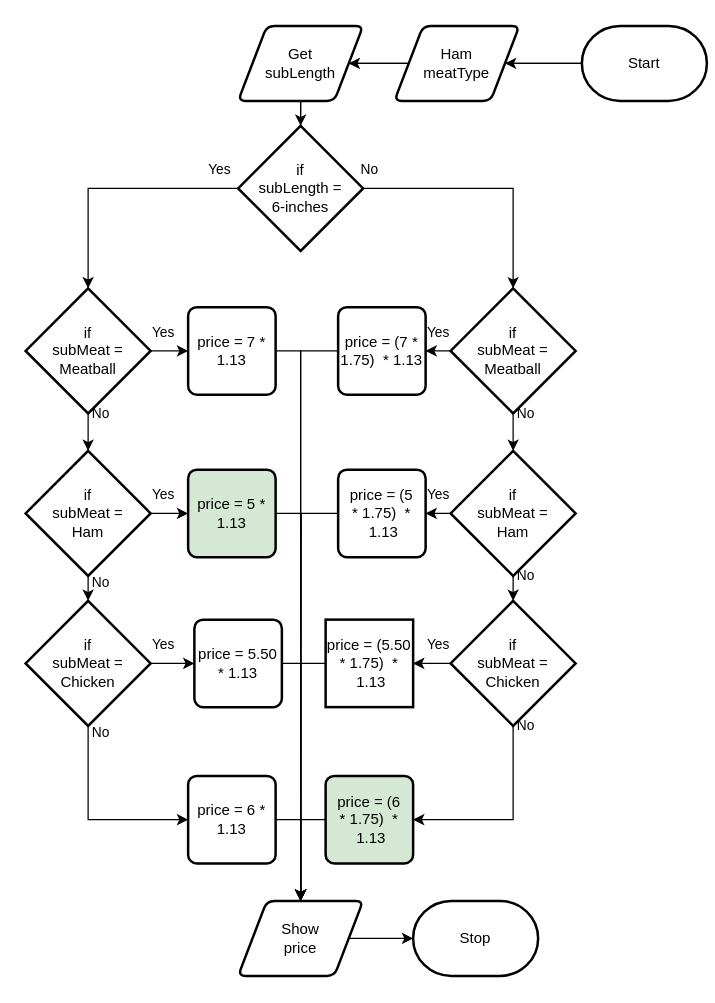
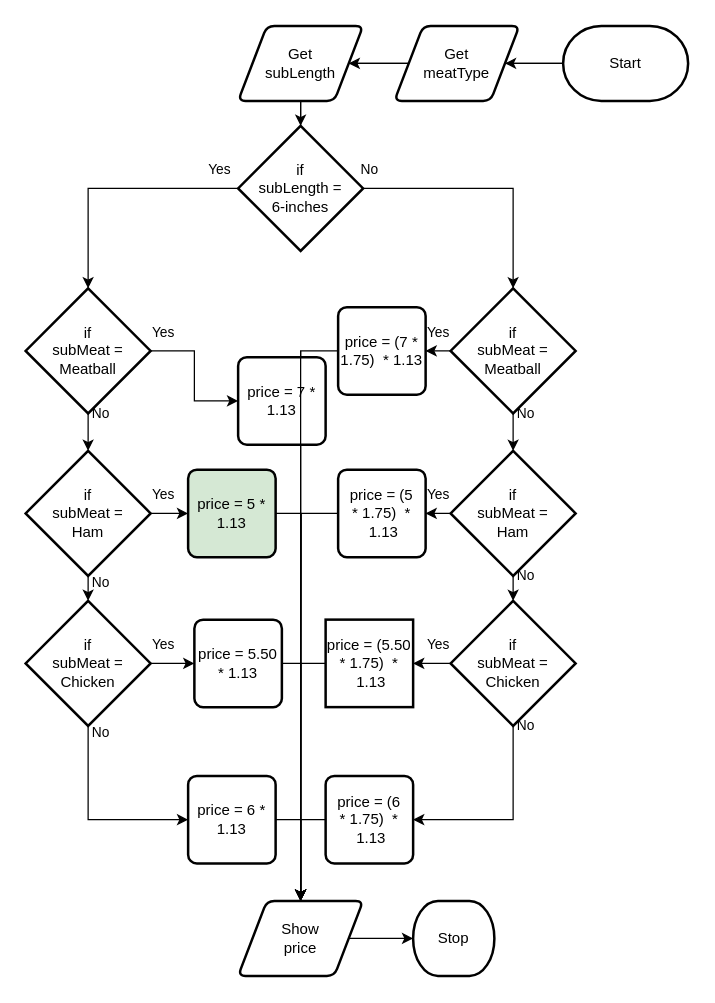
  <mxCell id="0" />
  <mxCell id="1" parent="0" />
  <mxCell id="2" style="edgeStyle=none;html=1;" parent="1" source="3" target="7" edge="1"><mxGeometry relative="1" as="geometry" /></mxCell>
- <mxCell id="3" value="Start" style="strokeWidth=2;html=1;shape=mxgraph.flowchart.terminator;whiteSpace=wrap;" parent="1" vertex="1"><mxGeometry x="465" y="20" width="100" height="60" as="geometry" /></mxCell>
- <mxCell id="4" value="Stop" style="strokeWidth=2;html=1;shape=mxgraph.flowchart.terminator;whiteSpace=wrap;" parent="1" vertex="1"><mxGeometry x="330" y="720" width="100" height="60" as="geometry" /></mxCell>
+ <mxCell id="3" value="Start" style="strokeWidth=2;html=1;shape=mxgraph.flowchart.terminator;whiteSpace=wrap;" parent="1" vertex="1"><mxGeometry x="450" y="20" width="100" height="60" as="geometry" /></mxCell>
+ <mxCell id="4" value="Stop" style="strokeWidth=2;html=1;shape=mxgraph.flowchart.terminator;whiteSpace=wrap;" parent="1" vertex="1"><mxGeometry x="330" y="720" width="65" height="60" as="geometry" /></mxCell>
  <mxCell id="5" value="" style="edgeStyle=orthogonalEdgeStyle;html=1;rounded=0;endArrow=none;" parent="1" source="3" target="7" edge="1"><mxGeometry relative="1" as="geometry"><mxPoint x="240" y="-120" as="sourcePoint" /><mxPoint x="240" y="180" as="targetPoint" /></mxGeometry></mxCell>
  <mxCell id="6" style="edgeStyle=none;html=1;" parent="1" source="7" target="10" edge="1"><mxGeometry relative="1" as="geometry" /></mxCell>
- <mxCell id="7" value="Ham&lt;br&gt;meatType" style="shape=parallelogram;html=1;strokeWidth=2;perimeter=parallelogramPerimeter;whiteSpace=wrap;rounded=1;arcSize=12;size=0.23;" parent="1" vertex="1"><mxGeometry x="315" y="20" width="100" height="60" as="geometry" /></mxCell>
+ <mxCell id="7" value="Get&lt;br&gt;meatType" style="shape=parallelogram;html=1;strokeWidth=2;perimeter=parallelogramPerimeter;whiteSpace=wrap;rounded=1;arcSize=12;size=0.23;" parent="1" vertex="1"><mxGeometry x="315" y="20" width="100" height="60" as="geometry" /></mxCell>
  <mxCell id="8" value="" style="edgeStyle=orthogonalEdgeStyle;html=1;rounded=0;startArrow=none;endArrow=none;" parent="1" source="7" target="10" edge="1"><mxGeometry relative="1" as="geometry"><mxPoint x="240" y="-10" as="sourcePoint" /><mxPoint x="240" y="180" as="targetPoint" /></mxGeometry></mxCell>
  <mxCell id="9" style="edgeStyle=none;html=1;" parent="1" source="10" target="14" edge="1"><mxGeometry relative="1" as="geometry" /></mxCell>
  <mxCell id="10" value="Get&lt;br&gt;subLength" style="shape=parallelogram;html=1;strokeWidth=2;perimeter=parallelogramPerimeter;whiteSpace=wrap;rounded=1;arcSize=12;size=0.23;" parent="1" vertex="1"><mxGeometry x="190" y="20" width="100" height="60" as="geometry" /></mxCell>
  <mxCell id="11" value="" style="edgeStyle=orthogonalEdgeStyle;html=1;rounded=0;startArrow=none;endArrow=none;" parent="1" source="10" target="14" edge="1"><mxGeometry relative="1" as="geometry"><mxPoint x="240" y="60" as="sourcePoint" /><mxPoint x="240" y="180" as="targetPoint" /></mxGeometry></mxCell>
  <mxCell id="12" style="edgeStyle=orthogonalEdgeStyle;html=1;entryX=0.5;entryY=0;entryDx=0;entryDy=0;entryPerimeter=0;rounded=0;" parent="1" source="14" target="17" edge="1"><mxGeometry relative="1" as="geometry" /></mxCell>
  <mxCell id="13" style="edgeStyle=orthogonalEdgeStyle;shape=connector;rounded=0;html=1;entryX=0.5;entryY=0;entryDx=0;entryDy=0;entryPerimeter=0;labelBackgroundColor=default;strokeColor=default;fontFamily=Helvetica;fontSize=11;fontColor=default;endArrow=classic;" parent="1" source="14" target="28" edge="1"><mxGeometry relative="1" as="geometry" /></mxCell>
  <mxCell id="14" value="if&lt;br&gt;subLength =&lt;br&gt;6-inches" style="strokeWidth=2;html=1;shape=mxgraph.flowchart.decision;whiteSpace=wrap;" parent="1" vertex="1"><mxGeometry x="190" y="100" width="100" height="100" as="geometry" /></mxCell>
  <mxCell id="15" style="edgeStyle=orthogonalEdgeStyle;shape=connector;rounded=0;html=1;labelBackgroundColor=default;strokeColor=default;fontFamily=Helvetica;fontSize=11;fontColor=default;endArrow=classic;" parent="1" source="17" target="20" edge="1"><mxGeometry relative="1" as="geometry" /></mxCell>
  <mxCell id="16" style="edgeStyle=orthogonalEdgeStyle;shape=connector;rounded=0;html=1;entryX=0;entryY=0.5;entryDx=0;entryDy=0;labelBackgroundColor=default;strokeColor=default;fontFamily=Helvetica;fontSize=11;fontColor=default;endArrow=classic;" parent="1" source="17" target="25" edge="1"><mxGeometry relative="1" as="geometry" /></mxCell>
  <mxCell id="17" value="if&lt;br&gt;subMeat =&lt;br&gt;Meatball" style="strokeWidth=2;html=1;shape=mxgraph.flowchart.decision;whiteSpace=wrap;" parent="1" vertex="1"><mxGeometry x="20" y="230" width="100" height="100" as="geometry" /></mxCell>
  <mxCell id="18" style="edgeStyle=orthogonalEdgeStyle;shape=connector;rounded=0;html=1;labelBackgroundColor=default;strokeColor=default;fontFamily=Helvetica;fontSize=11;fontColor=default;endArrow=classic;" parent="1" source="20" target="23" edge="1"><mxGeometry relative="1" as="geometry" /></mxCell>
  <mxCell id="19" style="edgeStyle=orthogonalEdgeStyle;shape=connector;rounded=0;html=1;labelBackgroundColor=default;strokeColor=default;fontFamily=Helvetica;fontSize=11;fontColor=default;endArrow=classic;" parent="1" source="20" target="38" edge="1"><mxGeometry relative="1" as="geometry" /></mxCell>
  <mxCell id="20" value="if&lt;br&gt;subMeat =&lt;br&gt;Ham" style="strokeWidth=2;html=1;shape=mxgraph.flowchart.decision;whiteSpace=wrap;" parent="1" vertex="1"><mxGeometry x="20" y="360" width="100" height="100" as="geometry" /></mxCell>
  <mxCell id="21" style="edgeStyle=orthogonalEdgeStyle;shape=connector;rounded=0;html=1;entryX=0;entryY=0.5;entryDx=0;entryDy=0;labelBackgroundColor=default;strokeColor=default;fontFamily=Helvetica;fontSize=11;fontColor=default;endArrow=classic;exitX=0.5;exitY=1;exitDx=0;exitDy=0;exitPerimeter=0;" parent="1" source="23" target="46" edge="1"><mxGeometry relative="1" as="geometry" /></mxCell>
  <mxCell id="22" style="edgeStyle=orthogonalEdgeStyle;shape=connector;rounded=0;html=1;labelBackgroundColor=default;strokeColor=default;fontFamily=Helvetica;fontSize=11;fontColor=default;endArrow=classic;" parent="1" source="23" target="44" edge="1"><mxGeometry relative="1" as="geometry" /></mxCell>
  <mxCell id="23" value="if&lt;br&gt;subMeat =&lt;br&gt;Chicken" style="strokeWidth=2;html=1;shape=mxgraph.flowchart.decision;whiteSpace=wrap;" parent="1" vertex="1"><mxGeometry x="20" y="480" width="100" height="100" as="geometry" /></mxCell>
  <mxCell id="24" style="edgeStyle=orthogonalEdgeStyle;shape=connector;rounded=0;html=1;entryX=0.5;entryY=0;entryDx=0;entryDy=0;labelBackgroundColor=default;strokeColor=default;fontFamily=Helvetica;fontSize=11;fontColor=default;endArrow=classic;" parent="1" source="25" target="50" edge="1"><mxGeometry relative="1" as="geometry"><Array as="points"><mxPoint x="240" y="280" /></Array></mxGeometry></mxCell>
- <mxCell id="25" value="price = 7 * 1.13" style="rounded=1;whiteSpace=wrap;html=1;absoluteArcSize=1;arcSize=14;strokeWidth=2;" parent="1" vertex="1"><mxGeometry x="150" y="245" width="70" height="70" as="geometry" /></mxCell>
+ <mxCell id="25" value="price = 7 * 1.13" style="rounded=1;whiteSpace=wrap;html=1;absoluteArcSize=1;arcSize=14;strokeWidth=2;" parent="1" vertex="1"><mxGeometry x="190" y="285" width="70" height="70" as="geometry" /></mxCell>
  <mxCell id="26" style="edgeStyle=orthogonalEdgeStyle;shape=connector;rounded=0;html=1;labelBackgroundColor=default;strokeColor=default;fontFamily=Helvetica;fontSize=11;fontColor=default;endArrow=classic;" parent="1" source="28" target="36" edge="1"><mxGeometry relative="1" as="geometry" /></mxCell>
  <mxCell id="27" style="edgeStyle=orthogonalEdgeStyle;shape=connector;rounded=0;html=1;entryX=0.5;entryY=0;entryDx=0;entryDy=0;entryPerimeter=0;labelBackgroundColor=default;strokeColor=default;fontFamily=Helvetica;fontSize=11;fontColor=default;endArrow=classic;" parent="1" source="28" target="31" edge="1"><mxGeometry relative="1" as="geometry" /></mxCell>
  <mxCell id="28" value="if&lt;br&gt;subMeat =&lt;br&gt;Meatball" style="strokeWidth=2;html=1;shape=mxgraph.flowchart.decision;whiteSpace=wrap;" parent="1" vertex="1"><mxGeometry x="360" y="230" width="100" height="100" as="geometry" /></mxCell>
  <mxCell id="29" style="edgeStyle=orthogonalEdgeStyle;shape=connector;rounded=0;html=1;labelBackgroundColor=default;strokeColor=default;fontFamily=Helvetica;fontSize=11;fontColor=default;endArrow=classic;" parent="1" source="31" target="34" edge="1"><mxGeometry relative="1" as="geometry" /></mxCell>
  <mxCell id="30" style="edgeStyle=orthogonalEdgeStyle;shape=connector;rounded=0;html=1;labelBackgroundColor=default;strokeColor=default;fontFamily=Helvetica;fontSize=11;fontColor=default;endArrow=classic;" parent="1" source="31" target="40" edge="1"><mxGeometry relative="1" as="geometry" /></mxCell>
  <mxCell id="31" value="if&lt;br&gt;subMeat =&lt;br&gt;Ham" style="strokeWidth=2;html=1;shape=mxgraph.flowchart.decision;whiteSpace=wrap;" parent="1" vertex="1"><mxGeometry x="360" y="360" width="100" height="100" as="geometry" /></mxCell>
  <mxCell id="32" style="edgeStyle=orthogonalEdgeStyle;shape=connector;rounded=0;html=1;exitX=0.5;exitY=1;exitDx=0;exitDy=0;exitPerimeter=0;entryX=1;entryY=0.5;entryDx=0;entryDy=0;labelBackgroundColor=default;strokeColor=default;fontFamily=Helvetica;fontSize=11;fontColor=default;endArrow=classic;" parent="1" source="34" target="48" edge="1"><mxGeometry relative="1" as="geometry" /></mxCell>
  <mxCell id="33" style="edgeStyle=orthogonalEdgeStyle;shape=connector;rounded=0;html=1;labelBackgroundColor=default;strokeColor=default;fontFamily=Helvetica;fontSize=11;fontColor=default;endArrow=classic;" parent="1" source="34" target="42" edge="1"><mxGeometry relative="1" as="geometry" /></mxCell>
  <mxCell id="34" value="if&lt;br&gt;subMeat =&lt;br&gt;Chicken" style="strokeWidth=2;html=1;shape=mxgraph.flowchart.decision;whiteSpace=wrap;" parent="1" vertex="1"><mxGeometry x="360" y="480" width="100" height="100" as="geometry" /></mxCell>
  <mxCell id="35" style="edgeStyle=orthogonalEdgeStyle;shape=connector;rounded=0;html=1;entryX=0.5;entryY=0;entryDx=0;entryDy=0;labelBackgroundColor=default;strokeColor=default;fontFamily=Helvetica;fontSize=11;fontColor=default;endArrow=classic;" parent="1" source="36" target="50" edge="1"><mxGeometry relative="1" as="geometry"><Array as="points"><mxPoint x="240" y="280" /></Array></mxGeometry></mxCell>
  <mxCell id="36" value="price = (7 * 1.75)&amp;nbsp; * 1.13" style="rounded=1;whiteSpace=wrap;html=1;absoluteArcSize=1;arcSize=14;strokeWidth=2;" parent="1" vertex="1"><mxGeometry x="270" y="245" width="70" height="70" as="geometry" /></mxCell>
  <mxCell id="37" style="edgeStyle=orthogonalEdgeStyle;shape=connector;rounded=0;html=1;entryX=0.5;entryY=0;entryDx=0;entryDy=0;labelBackgroundColor=default;strokeColor=default;fontFamily=Helvetica;fontSize=11;fontColor=default;endArrow=classic;" parent="1" source="38" target="50" edge="1"><mxGeometry relative="1" as="geometry"><Array as="points"><mxPoint x="240" y="410" /></Array></mxGeometry></mxCell>
  <mxCell id="38" value="price = 5 * 1.13" style="rounded=1;whiteSpace=wrap;html=1;absoluteArcSize=1;arcSize=14;strokeWidth=2;fillColor=#d5e8d4;" parent="1" vertex="1"><mxGeometry x="150" y="375" width="70" height="70" as="geometry" /></mxCell>
  <mxCell id="39" style="edgeStyle=orthogonalEdgeStyle;shape=connector;rounded=0;html=1;labelBackgroundColor=default;strokeColor=default;fontFamily=Helvetica;fontSize=11;fontColor=default;endArrow=classic;" parent="1" source="40" edge="1"><mxGeometry relative="1" as="geometry"><mxPoint x="240" y="720" as="targetPoint" /></mxGeometry></mxCell>
  <mxCell id="40" value="price = (5 *&amp;nbsp;1.75)&amp;nbsp; *&lt;br&gt;&amp;nbsp;1.13" style="rounded=1;whiteSpace=wrap;html=1;absoluteArcSize=1;arcSize=14;strokeWidth=2;" parent="1" vertex="1"><mxGeometry x="270" y="375" width="70" height="70" as="geometry" /></mxCell>
  <mxCell id="41" style="edgeStyle=orthogonalEdgeStyle;shape=connector;rounded=0;html=1;entryX=0.5;entryY=0;entryDx=0;entryDy=0;labelBackgroundColor=default;strokeColor=default;fontFamily=Helvetica;fontSize=11;fontColor=default;endArrow=classic;" parent="1" source="42" target="50" edge="1"><mxGeometry relative="1" as="geometry"><Array as="points"><mxPoint x="240" y="530" /></Array></mxGeometry></mxCell>
  <mxCell id="42" value="price = (5.50 *&amp;nbsp;1.75)&amp;nbsp; *&lt;br&gt;&amp;nbsp;1.13" style="whiteSpace=wrap;html=1;absoluteArcSize=1;arcSize=14;strokeWidth=2;rounded=0;" parent="1" vertex="1"><mxGeometry x="260" y="495" width="70" height="70" as="geometry" /></mxCell>
  <mxCell id="43" style="edgeStyle=orthogonalEdgeStyle;shape=connector;rounded=0;html=1;entryX=0.5;entryY=0;entryDx=0;entryDy=0;labelBackgroundColor=default;strokeColor=default;fontFamily=Helvetica;fontSize=11;fontColor=default;endArrow=classic;" parent="1" source="44" target="50" edge="1"><mxGeometry relative="1" as="geometry"><Array as="points"><mxPoint x="240" y="530" /></Array></mxGeometry></mxCell>
  <mxCell id="44" value="price = 5.50 * 1.13" style="rounded=1;whiteSpace=wrap;html=1;absoluteArcSize=1;arcSize=14;strokeWidth=2;" parent="1" vertex="1"><mxGeometry x="155" y="495" width="70" height="70" as="geometry" /></mxCell>
  <mxCell id="45" style="edgeStyle=orthogonalEdgeStyle;shape=connector;rounded=0;html=1;entryX=0.5;entryY=0;entryDx=0;entryDy=0;labelBackgroundColor=default;strokeColor=default;fontFamily=Helvetica;fontSize=11;fontColor=default;endArrow=classic;exitX=1;exitY=0.5;exitDx=0;exitDy=0;" parent="1" source="46" target="50" edge="1"><mxGeometry relative="1" as="geometry" /></mxCell>
  <mxCell id="46" value="price = 6 * 1.13" style="rounded=1;whiteSpace=wrap;html=1;absoluteArcSize=1;arcSize=14;strokeWidth=2;" parent="1" vertex="1"><mxGeometry x="150" y="620" width="70" height="70" as="geometry" /></mxCell>
  <mxCell id="47" style="edgeStyle=orthogonalEdgeStyle;shape=connector;rounded=0;html=1;labelBackgroundColor=default;strokeColor=default;fontFamily=Helvetica;fontSize=11;fontColor=default;endArrow=classic;entryX=0.5;entryY=0;entryDx=0;entryDy=0;exitX=0;exitY=0.5;exitDx=0;exitDy=0;" parent="1" source="48" target="50" edge="1"><mxGeometry relative="1" as="geometry"><mxPoint x="240" y="710" as="targetPoint" /></mxGeometry></mxCell>
- <mxCell id="48" value="price = (6 *&amp;nbsp;1.75)&amp;nbsp; *&lt;br&gt;&amp;nbsp;1.13" style="rounded=1;whiteSpace=wrap;html=1;absoluteArcSize=1;arcSize=14;strokeWidth=2;fillColor=#d5e8d4;" parent="1" vertex="1"><mxGeometry x="260" y="620" width="70" height="70" as="geometry" /></mxCell>
+ <mxCell id="48" value="price = (6 *&amp;nbsp;1.75)&amp;nbsp; *&lt;br&gt;&amp;nbsp;1.13" style="rounded=1;whiteSpace=wrap;html=1;absoluteArcSize=1;arcSize=14;strokeWidth=2;" parent="1" vertex="1"><mxGeometry x="260" y="620" width="70" height="70" as="geometry" /></mxCell>
  <mxCell id="49" style="edgeStyle=orthogonalEdgeStyle;shape=connector;rounded=0;html=1;labelBackgroundColor=default;strokeColor=default;fontFamily=Helvetica;fontSize=11;fontColor=default;endArrow=classic;" parent="1" source="50" target="4" edge="1"><mxGeometry relative="1" as="geometry" /></mxCell>
  <mxCell id="50" value="Show&lt;br&gt;price" style="shape=parallelogram;html=1;strokeWidth=2;perimeter=parallelogramPerimeter;whiteSpace=wrap;rounded=1;arcSize=12;size=0.23;" parent="1" vertex="1"><mxGeometry x="190" y="720" width="100" height="60" as="geometry" /></mxCell>
  <mxCell id="51" value="Yes" style="text;html=1;align=center;verticalAlign=middle;resizable=0;points=[];autosize=1;strokeColor=none;fillColor=none;fontSize=11;fontFamily=Helvetica;fontColor=default;" parent="1" vertex="1"><mxGeometry x="155" y="120" width="40" height="30" as="geometry" /></mxCell>
  <mxCell id="52" value="Yes" style="text;html=1;align=center;verticalAlign=middle;resizable=0;points=[];autosize=1;strokeColor=none;fillColor=none;fontSize=11;fontFamily=Helvetica;fontColor=default;" parent="1" vertex="1"><mxGeometry x="110" y="250" width="40" height="30" as="geometry" /></mxCell>
  <mxCell id="53" value="Yes" style="text;html=1;align=center;verticalAlign=middle;resizable=0;points=[];autosize=1;strokeColor=none;fillColor=none;fontSize=11;fontFamily=Helvetica;fontColor=default;" parent="1" vertex="1"><mxGeometry x="110" y="380" width="40" height="30" as="geometry" /></mxCell>
  <mxCell id="54" value="Yes" style="text;html=1;align=center;verticalAlign=middle;resizable=0;points=[];autosize=1;strokeColor=none;fillColor=none;fontSize=11;fontFamily=Helvetica;fontColor=default;" parent="1" vertex="1"><mxGeometry x="110" y="500" width="40" height="30" as="geometry" /></mxCell>
  <mxCell id="55" value="Yes" style="text;html=1;align=center;verticalAlign=middle;resizable=0;points=[];autosize=1;strokeColor=none;fillColor=none;fontSize=11;fontFamily=Helvetica;fontColor=default;" parent="1" vertex="1"><mxGeometry x="330" y="250" width="40" height="30" as="geometry" /></mxCell>
  <mxCell id="56" value="Yes" style="text;html=1;align=center;verticalAlign=middle;resizable=0;points=[];autosize=1;strokeColor=none;fillColor=none;fontSize=11;fontFamily=Helvetica;fontColor=default;" parent="1" vertex="1"><mxGeometry x="330" y="380" width="40" height="30" as="geometry" /></mxCell>
  <mxCell id="57" value="Yes" style="text;html=1;align=center;verticalAlign=middle;resizable=0;points=[];autosize=1;strokeColor=none;fillColor=none;fontSize=11;fontFamily=Helvetica;fontColor=default;" parent="1" vertex="1"><mxGeometry x="330" y="500" width="40" height="30" as="geometry" /></mxCell>
  <mxCell id="58" value="No" style="text;html=1;align=center;verticalAlign=middle;resizable=0;points=[];autosize=1;strokeColor=none;fillColor=none;fontSize=11;fontFamily=Helvetica;fontColor=default;" parent="1" vertex="1"><mxGeometry x="275" y="120" width="40" height="30" as="geometry" /></mxCell>
  <mxCell id="59" value="No" style="text;html=1;align=center;verticalAlign=middle;resizable=0;points=[];autosize=1;strokeColor=none;fillColor=none;fontSize=11;fontFamily=Helvetica;fontColor=default;" parent="1" vertex="1"><mxGeometry x="400" y="315" width="40" height="30" as="geometry" /></mxCell>
  <mxCell id="60" value="No" style="text;html=1;align=center;verticalAlign=middle;resizable=0;points=[];autosize=1;strokeColor=none;fillColor=none;fontSize=11;fontFamily=Helvetica;fontColor=default;" parent="1" vertex="1"><mxGeometry x="400" y="445" width="40" height="30" as="geometry" /></mxCell>
  <mxCell id="61" value="No" style="text;html=1;align=center;verticalAlign=middle;resizable=0;points=[];autosize=1;strokeColor=none;fillColor=none;fontSize=11;fontFamily=Helvetica;fontColor=default;" parent="1" vertex="1"><mxGeometry x="400" y="565" width="40" height="30" as="geometry" /></mxCell>
  <mxCell id="62" value="No" style="text;html=1;align=center;verticalAlign=middle;resizable=0;points=[];autosize=1;strokeColor=none;fillColor=none;fontSize=11;fontFamily=Helvetica;fontColor=default;" parent="1" vertex="1"><mxGeometry x="60" y="315" width="40" height="30" as="geometry" /></mxCell>
  <mxCell id="63" value="No" style="text;html=1;align=center;verticalAlign=middle;resizable=0;points=[];autosize=1;strokeColor=none;fillColor=none;fontSize=11;fontFamily=Helvetica;fontColor=default;" parent="1" vertex="1"><mxGeometry x="60" y="450" width="40" height="30" as="geometry" /></mxCell>
  <mxCell id="64" value="No" style="text;html=1;align=center;verticalAlign=middle;resizable=0;points=[];autosize=1;strokeColor=none;fillColor=none;fontSize=11;fontFamily=Helvetica;fontColor=default;" parent="1" vertex="1"><mxGeometry x="60" y="570" width="40" height="30" as="geometry" /></mxCell>
